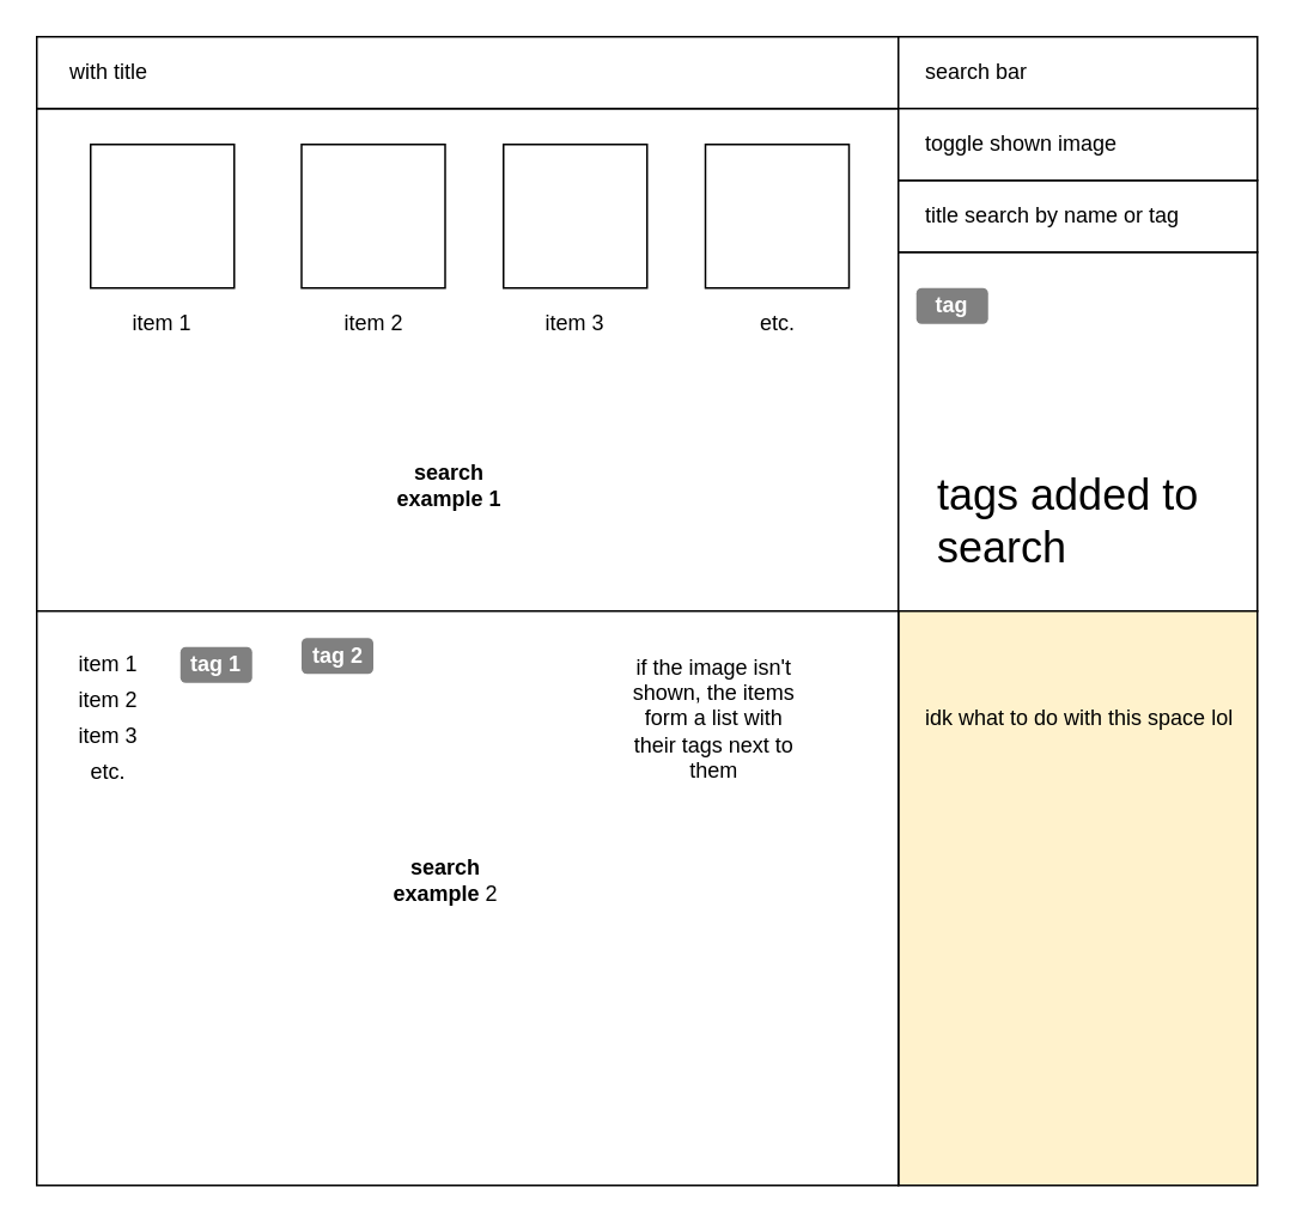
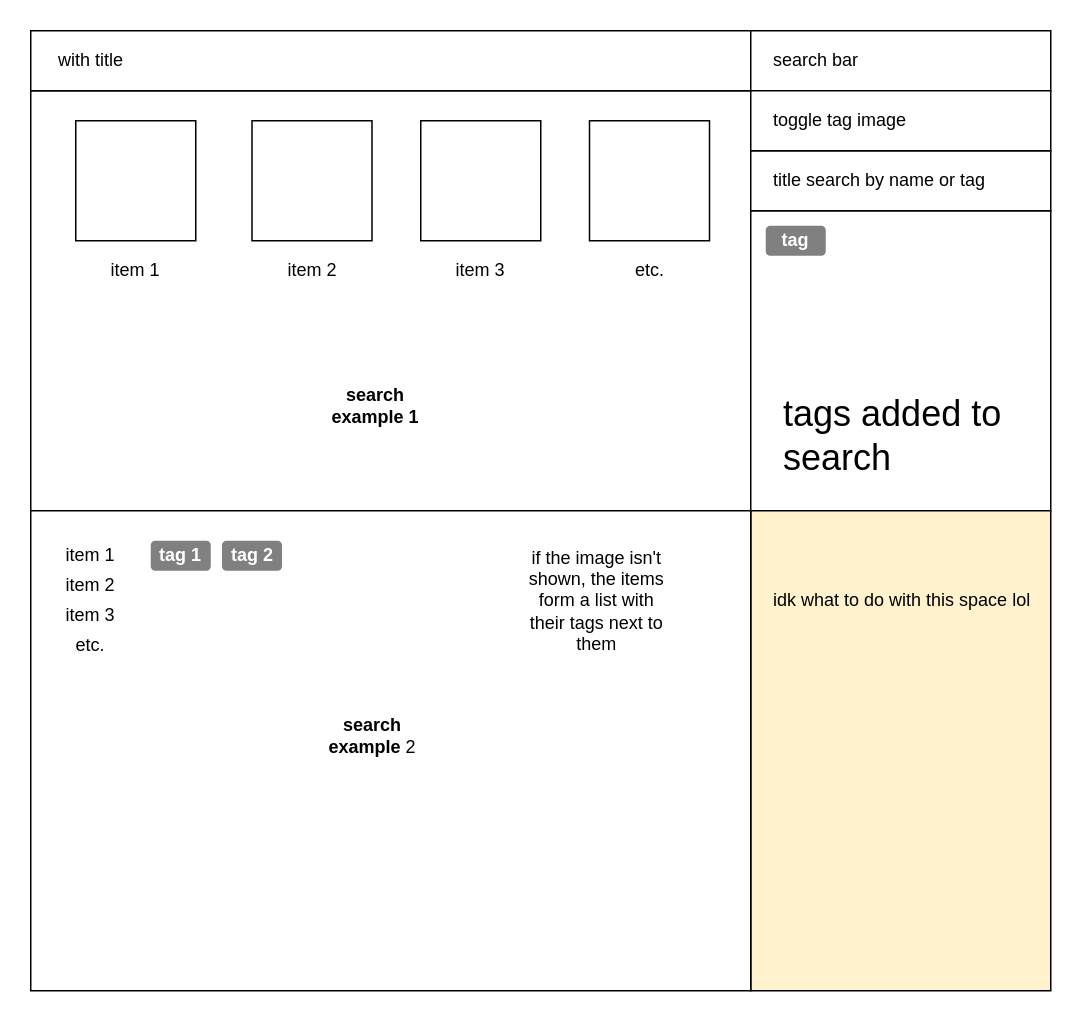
  <mxCell id="0" />
  <mxCell id="1" parent="0" />
  <mxCell id="2" value="" style="rounded=0;whiteSpace=wrap;html=1;" parent="1" vertex="1"><mxGeometry x="20" y="60" width="480" height="280" as="geometry" /></mxCell>
  <mxCell id="3" value="&amp;nbsp;&amp;nbsp;&amp;nbsp;&amp;nbsp; with title" style="rounded=0;whiteSpace=wrap;html=1;align=left;" parent="1" vertex="1"><mxGeometry x="20" y="20" width="480" height="40" as="geometry" /></mxCell>
  <mxCell id="4" value="&lt;div&gt;&lt;br&gt;&lt;/div&gt;&lt;div&gt;&lt;br&gt;&lt;/div&gt;&lt;div&gt;&lt;br&gt;&lt;/div&gt;&lt;div&gt;&lt;br&gt;&lt;/div&gt;&lt;div&gt;&lt;br&gt;&lt;/div&gt;&lt;div&gt;&lt;br&gt;&lt;/div&gt;&lt;div&gt;&lt;br&gt;&lt;/div&gt;&lt;div style=&quot;font-size: 24px&quot; align=&quot;left&quot;&gt;&amp;nbsp;&amp;nbsp; &lt;font style=&quot;font-size: 24px&quot;&gt;tags added to &lt;br&gt;&lt;/font&gt;&lt;/div&gt;&lt;div style=&quot;font-size: 24px&quot; align=&quot;left&quot;&gt;&lt;font style=&quot;font-size: 24px&quot;&gt;&amp;nbsp;&amp;nbsp; search&lt;/font&gt;&lt;/div&gt;" style="rounded=0;whiteSpace=wrap;html=1;align=left;" parent="1" vertex="1"><mxGeometry x="500" y="140" width="200" height="200" as="geometry" /></mxCell>
  <mxCell id="5" value="&amp;nbsp;&amp;nbsp;&amp;nbsp; search bar" style="rounded=0;whiteSpace=wrap;html=1;align=left;" parent="1" vertex="1"><mxGeometry x="500" y="20" width="200" height="40" as="geometry" /></mxCell>
  <mxCell id="6" value="&amp;nbsp;&amp;nbsp;&amp;nbsp; title search by name or tag" style="rounded=0;whiteSpace=wrap;html=1;align=left;" parent="1" vertex="1"><mxGeometry x="500" y="100" width="200" height="40" as="geometry" /></mxCell>
  <mxCell id="7" value="" style="whiteSpace=wrap;html=1;aspect=fixed;" parent="1" vertex="1"><mxGeometry x="50" y="80" width="80" height="80" as="geometry" /></mxCell>
  <mxCell id="8" value="" style="whiteSpace=wrap;html=1;aspect=fixed;" parent="1" vertex="1"><mxGeometry x="167.5" y="80" width="80" height="80" as="geometry" /></mxCell>
  <mxCell id="9" value="" style="whiteSpace=wrap;html=1;aspect=fixed;" parent="1" vertex="1"><mxGeometry x="280" y="80" width="80" height="80" as="geometry" /></mxCell>
  <mxCell id="10" value="" style="whiteSpace=wrap;html=1;aspect=fixed;" parent="1" vertex="1"><mxGeometry x="392.5" y="80" width="80" height="80" as="geometry" /></mxCell>
  <mxCell id="11" value="item 2" style="text;html=1;strokeColor=none;fillColor=none;align=center;verticalAlign=middle;whiteSpace=wrap;rounded=0;" parent="1" vertex="1"><mxGeometry x="187.5" y="170" width="40" height="20" as="geometry" /></mxCell>
  <mxCell id="12" value="&lt;div&gt;item 1&lt;/div&gt;" style="text;html=1;strokeColor=none;fillColor=none;align=center;verticalAlign=middle;whiteSpace=wrap;rounded=0;" parent="1" vertex="1"><mxGeometry x="70" y="170" width="40" height="20" as="geometry" /></mxCell>
- <mxCell id="13" value="&lt;div align=&quot;left&quot;&gt;&amp;nbsp;&amp;nbsp;&amp;nbsp; toggle shown image&lt;/div&gt;" style="rounded=0;whiteSpace=wrap;html=1;align=left;" parent="1" vertex="1"><mxGeometry x="500" y="60" width="200" height="40" as="geometry" /></mxCell>
+ <mxCell id="13" value="&lt;div align=&quot;left&quot;&gt;&amp;nbsp;&amp;nbsp;&amp;nbsp; toggle tag image&lt;/div&gt;" style="rounded=0;whiteSpace=wrap;html=1;align=left;" parent="1" vertex="1"><mxGeometry x="500" y="60" width="200" height="40" as="geometry" /></mxCell>
  <mxCell id="14" value="&lt;div align=&quot;left&quot;&gt;&amp;nbsp;&amp;nbsp;&amp;nbsp; idk what to do with this space lol&lt;/div&gt;&lt;div align=&quot;left&quot;&gt;&lt;br&gt;&lt;/div&gt;&lt;div align=&quot;left&quot;&gt;&lt;br&gt;&lt;/div&gt;&lt;div align=&quot;left&quot;&gt;&lt;br&gt;&lt;/div&gt;&lt;div align=&quot;left&quot;&gt;&lt;br&gt;&lt;/div&gt;&lt;div align=&quot;left&quot;&gt;&lt;br&gt;&lt;/div&gt;&lt;div align=&quot;left&quot;&gt;&lt;br&gt;&lt;/div&gt;&lt;div align=&quot;left&quot;&gt;&lt;br&gt;&lt;/div&gt;&lt;div align=&quot;left&quot;&gt;&lt;br&gt;&lt;/div&gt;&lt;div align=&quot;left&quot;&gt;&lt;br&gt;&lt;/div&gt;&lt;div align=&quot;left&quot;&gt;&lt;br&gt;&lt;/div&gt;&lt;div align=&quot;left&quot;&gt;&lt;br&gt;&lt;/div&gt;&lt;div align=&quot;left&quot;&gt;&lt;br&gt;&lt;/div&gt;&lt;div align=&quot;left&quot;&gt;&lt;br&gt;&lt;/div&gt;&lt;div align=&quot;left&quot;&gt;&lt;br&gt;&lt;/div&gt;" style="rounded=0;whiteSpace=wrap;html=1;align=left;fillColor=#fff2cc;" parent="1" vertex="1"><mxGeometry x="500" y="340" width="200" height="320" as="geometry" /></mxCell>
  <mxCell id="15" value="&lt;div align=&quot;left&quot;&gt;&lt;br&gt;&lt;/div&gt;" style="rounded=0;whiteSpace=wrap;html=1;align=left;" parent="1" vertex="1"><mxGeometry x="20" y="340" width="480" height="320" as="geometry" /></mxCell>
  <mxCell id="16" value="item 1" style="text;html=1;strokeColor=none;fillColor=none;align=center;verticalAlign=middle;whiteSpace=wrap;rounded=0;" parent="1" vertex="1"><mxGeometry x="40" y="360" width="40" height="20" as="geometry" /></mxCell>
  <mxCell id="17" value="item 2" style="text;html=1;strokeColor=none;fillColor=none;align=center;verticalAlign=middle;whiteSpace=wrap;rounded=0;" parent="1" vertex="1"><mxGeometry x="40" y="380" width="40" height="20" as="geometry" /></mxCell>
  <mxCell id="18" value="item 3" style="text;html=1;strokeColor=none;fillColor=none;align=center;verticalAlign=middle;whiteSpace=wrap;rounded=0;" parent="1" vertex="1"><mxGeometry x="40" y="400" width="40" height="20" as="geometry" /></mxCell>
  <mxCell id="19" value="item 3" style="text;html=1;strokeColor=none;fillColor=none;align=center;verticalAlign=middle;whiteSpace=wrap;rounded=0;" parent="1" vertex="1"><mxGeometry x="300" y="170" width="40" height="20" as="geometry" /></mxCell>
  <mxCell id="20" value="etc." style="text;html=1;strokeColor=none;fillColor=none;align=center;verticalAlign=middle;whiteSpace=wrap;rounded=0;" parent="1" vertex="1"><mxGeometry x="40" y="420" width="40" height="20" as="geometry" /></mxCell>
  <mxCell id="21" value="etc." style="text;html=1;strokeColor=none;fillColor=none;align=center;verticalAlign=middle;whiteSpace=wrap;rounded=0;" parent="1" vertex="1"><mxGeometry x="412.5" y="170" width="40" height="20" as="geometry" /></mxCell>
  <mxCell id="22" value="if the image isn't shown, the items form a list with their tags next to them" style="text;html=1;strokeColor=none;fillColor=none;align=center;verticalAlign=middle;whiteSpace=wrap;rounded=0;" parent="1" vertex="1"><mxGeometry x="345" y="360" width="105" height="80" as="geometry" /></mxCell>
  <mxCell id="23" value="&lt;b&gt;search example 1&lt;/b&gt;" style="text;html=1;strokeColor=none;fillColor=none;align=center;verticalAlign=middle;whiteSpace=wrap;rounded=0;" parent="1" vertex="1"><mxGeometry x="205" y="250" width="90" height="40" as="geometry" /></mxCell>
  <mxCell id="24" value="&lt;b&gt;search example &lt;/b&gt;2" style="text;html=1;strokeColor=none;fillColor=none;align=center;verticalAlign=middle;whiteSpace=wrap;rounded=0;" parent="1" vertex="1"><mxGeometry x="202.5" y="470" width="90" height="40" as="geometry" /></mxCell>
- <mxCell id="25" value="&lt;b&gt;tag&lt;/b&gt;" style="rounded=1;whiteSpace=wrap;html=1;strokeColor=none;fillColor=#808080;fontColor=#FFFFFF;" vertex="1" parent="1"><mxGeometry x="510" y="160" width="40" height="20" as="geometry" /></mxCell>
+ <mxCell id="25" value="&lt;b&gt;tag&lt;/b&gt;" style="rounded=1;whiteSpace=wrap;html=1;strokeColor=none;fillColor=#808080;fontColor=#FFFFFF;" vertex="1" parent="1"><mxGeometry x="510" y="150" width="40" height="20" as="geometry" /></mxCell>
  <mxCell id="26" value="&lt;b&gt;tag&lt;/b&gt; &lt;b&gt;1&lt;/b&gt;" style="rounded=1;whiteSpace=wrap;html=1;strokeColor=none;fillColor=#808080;fontColor=#FFFFFF;" vertex="1" parent="1"><mxGeometry x="100" y="360" width="40" height="20" as="geometry" /></mxCell>
- <mxCell id="27" value="&lt;div&gt;&lt;b&gt;tag&lt;/b&gt;&amp;nbsp;&lt;b&gt;2&lt;/b&gt;&lt;/div&gt;" style="rounded=1;whiteSpace=wrap;html=1;strokeColor=none;fillColor=#808080;fontColor=#FFFFFF;" vertex="1" parent="1"><mxGeometry x="167.5" y="355" width="40" height="20" as="geometry" /></mxCell>
+ <mxCell id="27" value="&lt;div&gt;&lt;b&gt;tag&lt;/b&gt;&amp;nbsp;&lt;b&gt;2&lt;/b&gt;&lt;/div&gt;" style="rounded=1;whiteSpace=wrap;html=1;strokeColor=none;fillColor=#808080;fontColor=#FFFFFF;" vertex="1" parent="1"><mxGeometry x="147.5" y="360" width="40" height="20" as="geometry" /></mxCell>
